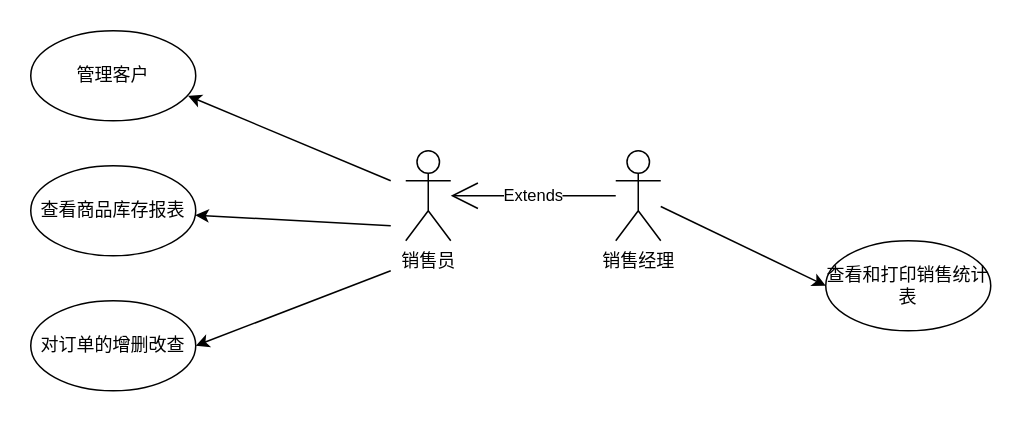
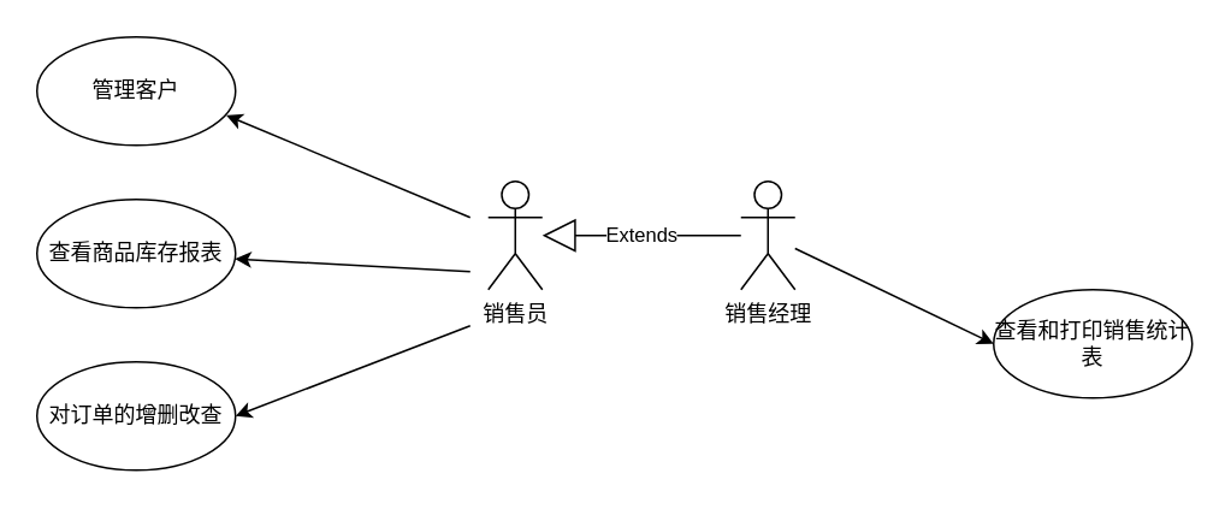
  <mxCell id="0" />
  <mxCell id="1" parent="0" />
  <mxCell id="2" value="管理客户" style="ellipse;whiteSpace=wrap;html=1;" vertex="1" parent="1"><mxGeometry x="20" y="20" width="110" height="60" as="geometry" /></mxCell>
  <mxCell id="3" value="查看商品库存报表" style="ellipse;whiteSpace=wrap;html=1;" vertex="1" parent="1"><mxGeometry x="20" y="110" width="110" height="60" as="geometry" /></mxCell>
  <mxCell id="4" value="对订单的增删改查" style="ellipse;whiteSpace=wrap;html=1;" vertex="1" parent="1"><mxGeometry x="20" y="200" width="110" height="60" as="geometry" /></mxCell>
  <mxCell id="5" value="销售员" style="shape=umlActor;verticalLabelPosition=bottom;verticalAlign=top;html=1;outlineConnect=0;" vertex="1" parent="1"><mxGeometry x="270" y="100" width="30" height="60" as="geometry" /></mxCell>
  <mxCell id="6" value="销售经理" style="shape=umlActor;verticalLabelPosition=bottom;verticalAlign=top;html=1;outlineConnect=0;" vertex="1" parent="1"><mxGeometry x="410" y="100" width="30" height="60" as="geometry" /></mxCell>
  <mxCell id="7" value="" style="endArrow=classic;html=1;rounded=0;entryX=0.953;entryY=0.723;entryDx=0;entryDy=0;entryPerimeter=0;" edge="1" parent="1" target="2"><mxGeometry width="50" height="50" relative="1" as="geometry"><mxPoint x="260" y="120" as="sourcePoint" /><mxPoint x="350" y="190" as="targetPoint" /></mxGeometry></mxCell>
  <mxCell id="8" value="" style="endArrow=classic;html=1;rounded=0;" edge="1" parent="1" target="3"><mxGeometry width="50" height="50" relative="1" as="geometry"><mxPoint x="260" y="150" as="sourcePoint" /><mxPoint x="350" y="190" as="targetPoint" /></mxGeometry></mxCell>
  <mxCell id="9" value="" style="endArrow=classic;html=1;rounded=0;entryX=1;entryY=0.5;entryDx=0;entryDy=0;" edge="1" parent="1" target="4"><mxGeometry width="50" height="50" relative="1" as="geometry"><mxPoint x="260" y="180" as="sourcePoint" /><mxPoint x="350" y="190" as="targetPoint" /></mxGeometry></mxCell>
- <mxCell id="10" value="Extends" style="endArrow=open;endSize=16;endFill=0;html=1;rounded=0;" edge="1" parent="1" source="6" target="5"><mxGeometry width="160" relative="1" as="geometry"><mxPoint x="240" y="220" as="sourcePoint" /><mxPoint x="400" y="220" as="targetPoint" /></mxGeometry></mxCell>
+ <mxCell id="10" value="Extends" style="endArrow=block;endSize=16;endFill=0;html=1;rounded=0;" edge="1" parent="1" source="6" target="5"><mxGeometry width="160" relative="1" as="geometry"><mxPoint x="240" y="220" as="sourcePoint" /><mxPoint x="400" y="220" as="targetPoint" /></mxGeometry></mxCell>
  <mxCell id="11" value="" style="endArrow=classic;html=1;rounded=0;entryX=0;entryY=0.5;entryDx=0;entryDy=0;" edge="1" parent="1" target="12" source="6"><mxGeometry width="50" height="50" relative="1" as="geometry"><mxPoint x="450" y="236" as="sourcePoint" /><mxPoint x="560" y="240" as="targetPoint" /></mxGeometry></mxCell>
  <mxCell id="12" value="查看和打印销售统计表" style="ellipse;whiteSpace=wrap;html=1;" vertex="1" parent="1"><mxGeometry x="550" y="160" width="110" height="60" as="geometry" /></mxCell>
